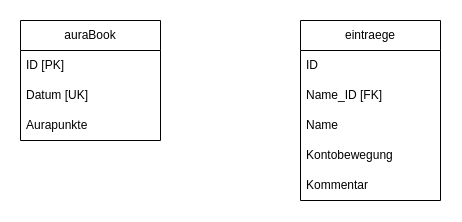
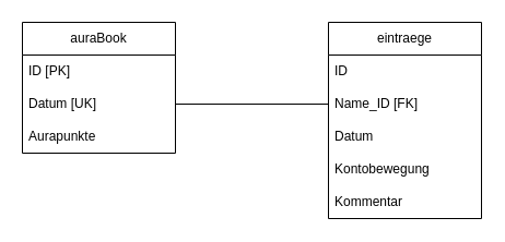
  <mxCell id="0" />
  <mxCell id="1" parent="0" />
  <mxCell id="2" value="auraBook" style="swimlane;fontStyle=0;childLayout=stackLayout;horizontal=1;startSize=30;horizontalStack=0;resizeParent=1;resizeParentMax=0;resizeLast=0;collapsible=1;marginBottom=0;whiteSpace=wrap;html=1;" vertex="1" parent="1"><mxGeometry x="20" y="20" width="140" height="120" as="geometry" /></mxCell>
  <mxCell id="3" value="ID [PK]" style="text;strokeColor=none;fillColor=none;align=left;verticalAlign=middle;spacingLeft=4;spacingRight=4;overflow=hidden;points=[[0,0.5],[1,0.5]];portConstraint=eastwest;rotatable=0;whiteSpace=wrap;html=1;" vertex="1" parent="2"><mxGeometry y="30" width="140" height="30" as="geometry" /></mxCell>
  <mxCell id="4" value="Datum [UK]" style="text;strokeColor=none;fillColor=none;align=left;verticalAlign=middle;spacingLeft=4;spacingRight=4;overflow=hidden;points=[[0,0.5],[1,0.5]];portConstraint=eastwest;rotatable=0;whiteSpace=wrap;html=1;" vertex="1" parent="2"><mxGeometry y="60" width="140" height="30" as="geometry" /></mxCell>
  <mxCell id="5" value="Aurapunkte" style="text;strokeColor=none;fillColor=none;align=left;verticalAlign=middle;spacingLeft=4;spacingRight=4;overflow=hidden;points=[[0,0.5],[1,0.5]];portConstraint=eastwest;rotatable=0;whiteSpace=wrap;html=1;" vertex="1" parent="2"><mxGeometry y="90" width="140" height="30" as="geometry" /></mxCell>
  <mxCell id="6" value="eintraege" style="swimlane;fontStyle=0;childLayout=stackLayout;horizontal=1;startSize=30;horizontalStack=0;resizeParent=1;resizeParentMax=0;resizeLast=0;collapsible=1;marginBottom=0;whiteSpace=wrap;html=1;" vertex="1" parent="1"><mxGeometry x="300" y="20" width="140" height="180" as="geometry" /></mxCell>
  <mxCell id="7" value="ID" style="text;strokeColor=none;fillColor=none;align=left;verticalAlign=middle;spacingLeft=4;spacingRight=4;overflow=hidden;points=[[0,0.5],[1,0.5]];portConstraint=eastwest;rotatable=0;whiteSpace=wrap;html=1;" vertex="1" parent="6"><mxGeometry y="30" width="140" height="30" as="geometry" /></mxCell>
  <mxCell id="8" value="Name_ID [FK]" style="text;strokeColor=none;fillColor=none;align=left;verticalAlign=middle;spacingLeft=4;spacingRight=4;overflow=hidden;points=[[0,0.5],[1,0.5]];portConstraint=eastwest;rotatable=0;whiteSpace=wrap;html=1;" vertex="1" parent="6"><mxGeometry y="60" width="140" height="30" as="geometry" /></mxCell>
- <mxCell id="9" value="Name" style="text;strokeColor=none;fillColor=none;align=left;verticalAlign=middle;spacingLeft=4;spacingRight=4;overflow=hidden;points=[[0,0.5],[1,0.5]];portConstraint=eastwest;rotatable=0;whiteSpace=wrap;html=1;" vertex="1" parent="6"><mxGeometry y="90" width="140" height="30" as="geometry" /></mxCell>
+ <mxCell id="9" value="Datum" style="text;strokeColor=none;fillColor=none;align=left;verticalAlign=middle;spacingLeft=4;spacingRight=4;overflow=hidden;points=[[0,0.5],[1,0.5]];portConstraint=eastwest;rotatable=0;whiteSpace=wrap;html=1;" vertex="1" parent="6"><mxGeometry y="90" width="140" height="30" as="geometry" /></mxCell>
  <mxCell id="10" value="Kontobewegung" style="text;strokeColor=none;fillColor=none;align=left;verticalAlign=middle;spacingLeft=4;spacingRight=4;overflow=hidden;points=[[0,0.5],[1,0.5]];portConstraint=eastwest;rotatable=0;whiteSpace=wrap;html=1;" vertex="1" parent="6"><mxGeometry y="120" width="140" height="30" as="geometry" /></mxCell>
  <mxCell id="11" value="Kommentar" style="text;strokeColor=none;fillColor=none;align=left;verticalAlign=middle;spacingLeft=4;spacingRight=4;overflow=hidden;points=[[0,0.5],[1,0.5]];portConstraint=eastwest;rotatable=0;whiteSpace=wrap;html=1;" vertex="1" parent="6"><mxGeometry y="150" width="140" height="30" as="geometry" /></mxCell>
+ <mxCell id="12" style="edgeStyle=orthogonalEdgeStyle;rounded=0;orthogonalLoop=1;jettySize=auto;html=1;entryX=1;entryY=0.5;entryDx=0;entryDy=0;endArrow=none;startFill=0;" edge="1" parent="1" source="8" target="4"><mxGeometry relative="1" as="geometry" /></mxCell>
